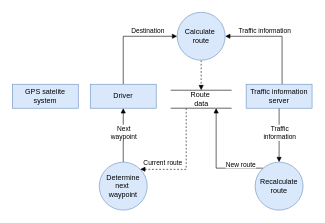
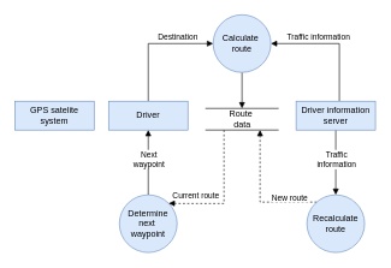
  <mxCell id="0" />
  <mxCell id="1" parent="0" />
  <mxCell id="2" value="GPS satelite&lt;br&gt;system" style="rounded=0;whiteSpace=wrap;html=1;strokeColor=#6c8ebf;fillColor=#dae8fc;" vertex="1" parent="1"><mxGeometry x="20" y="140" width="110" height="40" as="geometry" /></mxCell>
  <mxCell id="3" style="edgeStyle=orthogonalEdgeStyle;rounded=0;orthogonalLoop=1;jettySize=auto;html=1;entryX=0;entryY=0.5;entryDx=0;entryDy=0;endArrow=block;endFill=1;" edge="1" parent="1" source="5" target="18"><mxGeometry relative="1" as="geometry"><Array as="points"><mxPoint x="205" y="60" /></Array></mxGeometry></mxCell>
  <mxCell id="4" value="Destination" style="edgeLabel;html=1;align=center;verticalAlign=middle;resizable=0;points=[];" vertex="1" connectable="0" parent="3"><mxGeometry x="0.356" y="2" relative="1" as="geometry"><mxPoint x="5" y="-8" as="offset" /></mxGeometry></mxCell>
  <mxCell id="5" value="Driver" style="rounded=0;whiteSpace=wrap;html=1;strokeColor=#6c8ebf;fillColor=#dae8fc;" vertex="1" parent="1"><mxGeometry x="150" y="140" width="110" height="40" as="geometry" /></mxCell>
  <mxCell id="6" style="edgeStyle=orthogonalEdgeStyle;rounded=0;orthogonalLoop=1;jettySize=auto;html=1;entryX=1;entryY=0.5;entryDx=0;entryDy=0;endArrow=block;endFill=1;" edge="1" parent="1" source="10" target="18"><mxGeometry relative="1" as="geometry"><Array as="points"><mxPoint x="470" y="60" /></Array></mxGeometry></mxCell>
  <mxCell id="7" value="Traffic information" style="edgeLabel;html=1;align=center;verticalAlign=middle;resizable=0;points=[];" vertex="1" connectable="0" parent="6"><mxGeometry x="0.223" y="-1" relative="1" as="geometry"><mxPoint x="-3" y="-9" as="offset" /></mxGeometry></mxCell>
  <mxCell id="8" style="edgeStyle=orthogonalEdgeStyle;rounded=0;orthogonalLoop=1;jettySize=auto;html=1;endArrow=block;endFill=1;entryX=0.5;entryY=0;entryDx=0;entryDy=0;" edge="1" parent="1" source="10" target="16"><mxGeometry relative="1" as="geometry"><mxPoint x="465" y="260" as="targetPoint" /></mxGeometry></mxCell>
  <mxCell id="9" value="Traffic&lt;br&gt;information" style="edgeLabel;html=1;align=center;verticalAlign=middle;resizable=0;points=[];" vertex="1" connectable="0" parent="8"><mxGeometry x="-0.285" y="2" relative="1" as="geometry"><mxPoint x="-2" y="8" as="offset" /></mxGeometry></mxCell>
- <mxCell id="10" value="Traffic information&lt;br&gt;server" style="rounded=0;whiteSpace=wrap;html=1;strokeColor=#6c8ebf;fillColor=#dae8fc;" vertex="1" parent="1"><mxGeometry x="410" y="140" width="110" height="40" as="geometry" /></mxCell>
+ <mxCell id="10" value="Driver information&lt;br&gt;server" style="rounded=0;whiteSpace=wrap;html=1;strokeColor=#6c8ebf;fillColor=#dae8fc;" vertex="1" parent="1"><mxGeometry x="410" y="140" width="110" height="40" as="geometry" /></mxCell>
  <mxCell id="11" style="edgeStyle=orthogonalEdgeStyle;rounded=0;orthogonalLoop=1;jettySize=auto;html=1;entryX=0.5;entryY=1;entryDx=0;entryDy=0;endArrow=block;endFill=1;" edge="1" parent="1" source="13" target="5"><mxGeometry relative="1" as="geometry" /></mxCell>
  <mxCell id="12" value="Next&lt;br&gt;waypoint" style="edgeLabel;html=1;align=center;verticalAlign=middle;resizable=0;points=[];" vertex="1" connectable="0" parent="11"><mxGeometry x="0.243" y="-2" relative="1" as="geometry"><mxPoint x="-2" y="6" as="offset" /></mxGeometry></mxCell>
  <mxCell id="13" value="Determine&lt;br&gt;next&amp;nbsp;&lt;br&gt;waypoint" style="ellipse;whiteSpace=wrap;html=1;aspect=fixed;strokeColor=#6c8ebf;fillColor=#dae8fc;" vertex="1" parent="1"><mxGeometry x="165" y="270" width="80" height="80" as="geometry" /></mxCell>
- <mxCell id="14" style="edgeStyle=orthogonalEdgeStyle;rounded=0;orthogonalLoop=1;jettySize=auto;html=1;entryX=0.75;entryY=1;entryDx=0;entryDy=0;endArrow=block;endFill=1;" edge="1" parent="1" source="16" target="21"><mxGeometry relative="1" as="geometry"><Array as="points"><mxPoint x="360" y="280" /></Array></mxGeometry></mxCell>
+ <mxCell id="14" style="edgeStyle=orthogonalEdgeStyle;rounded=0;orthogonalLoop=1;jettySize=auto;html=1;entryX=0.75;entryY=1;entryDx=0;entryDy=0;endArrow=block;endFill=1;dashed=1;" edge="1" parent="1" source="16" target="21"><mxGeometry relative="1" as="geometry"><Array as="points"><mxPoint x="360" y="280" /></Array></mxGeometry></mxCell>
  <mxCell id="15" value="New route" style="edgeLabel;html=1;align=center;verticalAlign=middle;resizable=0;points=[];" vertex="1" connectable="0" parent="14"><mxGeometry x="0.236" y="1" relative="1" as="geometry"><mxPoint x="41" y="25" as="offset" /></mxGeometry></mxCell>
  <mxCell id="16" value="Recalculate&lt;br&gt;route" style="ellipse;whiteSpace=wrap;html=1;aspect=fixed;strokeColor=#6c8ebf;fillColor=#dae8fc;" vertex="1" parent="1"><mxGeometry x="425" y="270" width="80" height="80" as="geometry" /></mxCell>
- <mxCell id="17" style="edgeStyle=orthogonalEdgeStyle;rounded=0;orthogonalLoop=1;jettySize=auto;html=1;endArrow=block;endFill=1;dashed=1;" edge="1" parent="1" source="18" target="21"><mxGeometry relative="1" as="geometry" /></mxCell>
+ <mxCell id="17" style="edgeStyle=orthogonalEdgeStyle;rounded=0;orthogonalLoop=1;jettySize=auto;html=1;endArrow=block;endFill=1;" edge="1" parent="1" source="18" target="21"><mxGeometry relative="1" as="geometry" /></mxCell>
  <mxCell id="18" value="Calculate&amp;nbsp;&lt;br&gt;route" style="ellipse;whiteSpace=wrap;html=1;aspect=fixed;strokeColor=#6c8ebf;fillColor=#dae8fc;" vertex="1" parent="1"><mxGeometry x="295" y="20" width="80" height="80" as="geometry" /></mxCell>
  <mxCell id="19" style="edgeStyle=orthogonalEdgeStyle;rounded=0;orthogonalLoop=1;jettySize=auto;html=1;endArrow=block;endFill=1;entryX=1;entryY=0;entryDx=0;entryDy=0;dashed=1;" edge="1" parent="1" source="21" target="13"><mxGeometry relative="1" as="geometry"><mxPoint x="250" y="282" as="targetPoint" /><Array as="points"><mxPoint x="310" y="282" /><mxPoint x="250" y="282" /></Array></mxGeometry></mxCell>
  <mxCell id="20" value="Current route" style="edgeLabel;html=1;align=center;verticalAlign=middle;resizable=0;points=[];" vertex="1" connectable="0" parent="19"><mxGeometry x="0.371" y="-1" relative="1" as="geometry"><mxPoint x="-19" y="-11" as="offset" /></mxGeometry></mxCell>
  <mxCell id="21" value="Route&amp;nbsp;&lt;br&gt;data" style="html=1;dashed=0;whitespace=wrap;shape=partialRectangle;right=0;left=0;" vertex="1" parent="1"><mxGeometry x="285" y="150" width="100" height="30" as="geometry" /></mxCell>
